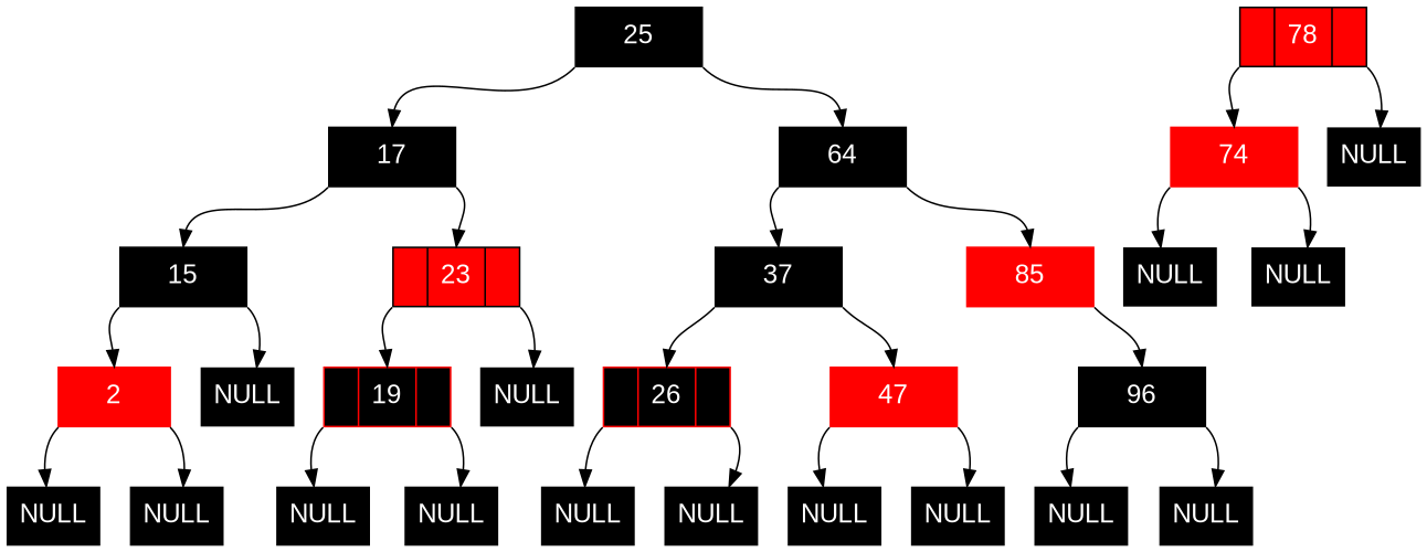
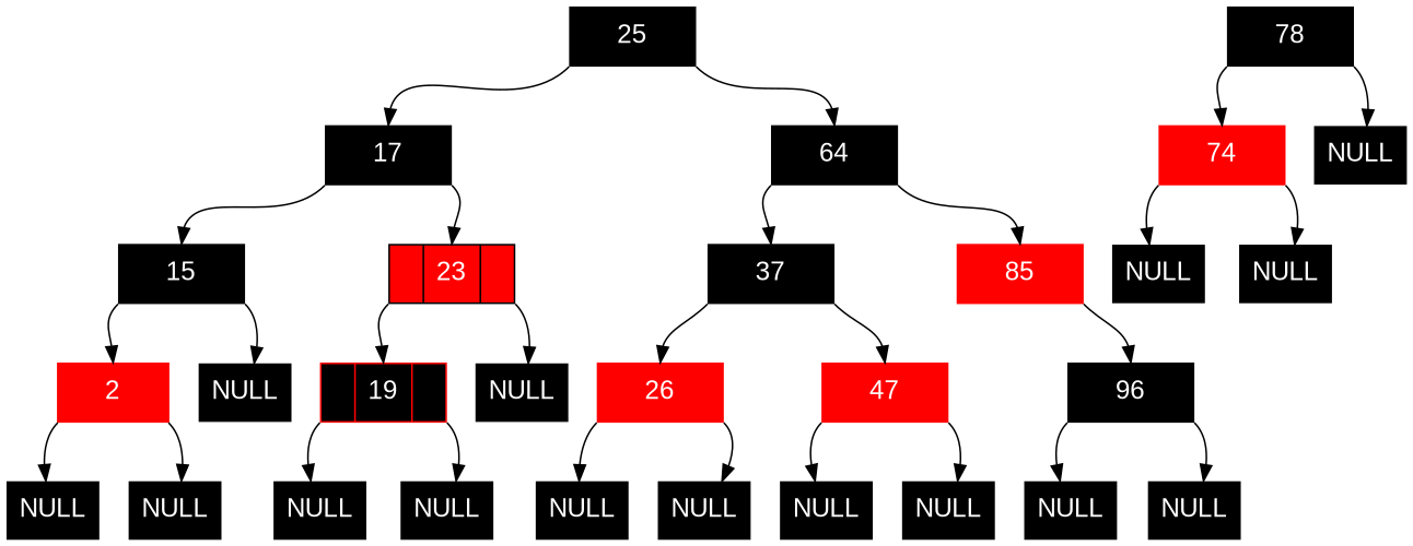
  digraph {
    node [color=black fontcolor=white fontname=Arial fontsize=16 shape=plaintext style=filled]
    edge [tailport="f2:se"]
    n1 [label="<f0> | <f1> 25 | <f2> " shape=record]
    n2 [label="<f0> | <f1> 17 | <f2> " shape=record]
    n3 [label="<f0> | <f1> 64 | <f2> " shape=record]
    n4 [label="<f0> | <f1> 15 | <f2> " shape=record]
    n5 [fillcolor=red label="<f0> | <f1> 23 | <f2> " shape=record]
    n6 [label="<f0> | <f1> 37 | <f2> " shape=record]
    n7 [color=red label="<f0> | <f1> 85 | <f2> " shape=record]
    n8 [color=red label="<f0> | <f1> 2 | <f2> " shape=record]
    n9 [label=NULL]
    n10 [color=red fillcolor=black label="<f0> | <f1> 19 | <f2> " shape=record]
    n11 [label=NULL]
-   n12 [color=red label="<f0> | <f1> 26 | <f2> " shape=record fillcolor=black]
+   n12 [color=red label="<f0> | <f1> 26 | <f2> " shape=record]
    n13 [color=red label="<f0> | <f1> 47 | <f2> " shape=record]
    n14 [label="<f0> | <f1> 96 | <f2> " shape=record]
    n15 [label=NULL]
    n16 [label=NULL]
    n17 [label=NULL]
    n18 [label=NULL]
    n19 [label=NULL]
    n20 [label=NULL]
    n21 [label=NULL]
    n22 [label=NULL]
-   n23 [label="<f0> | <f1> 78 | <f2> " shape=record fillcolor=red]
+   n23 [label="<f0> | <f1> 78 | <f2> " shape=record]
    n24 [color=red label="<f0> | <f1> 74 | <f2> " shape=record]
    n25 [label=NULL]
    n26 [label=NULL]
    n27 [label=NULL]
    n28 [label=NULL]
    n29 [label=NULL]
    n1 -> n2 [headport=f1 tailport="f0:sw"]
    n1 -> n3 [headport=f1]
    n2 -> n4 [headport=f1 tailport="f0:sw"]
    n2 -> n5 [headport=f1]
    n3 -> n6 [headport=f1 tailport="f0:sw"]
    n3 -> n7 [headport=f1]
    n4 -> n8 [headport=f1 tailport="f0:sw"]
    n4 -> n9
    n5 -> n10 [headport=f1 tailport="f0:sw"]
    n5 -> n11
    n6 -> n12 [headport=f1 tailport="f0:sw"]
    n6 -> n13 [headport=f1]
    n7 -> n14 [headport=f1]
    n8 -> n15 [tailport="f0:sw"]
    n8 -> n16
    n10 -> n17 [tailport="f0:sw"]
    n10 -> n18
    n12 -> n19 [tailport="f0:sw"]
    n12 -> n20
    n13 -> n21 [tailport="f0:sw"]
    n13 -> n22
    n14 -> n26 [tailport="f0:sw"]
    n14 -> n27
    n23 -> n24 [headport=f1 tailport="f0:sw"]
    n23 -> n25
    n24 -> n28 [tailport="f0:sw"]
    n24 -> n29
  }
